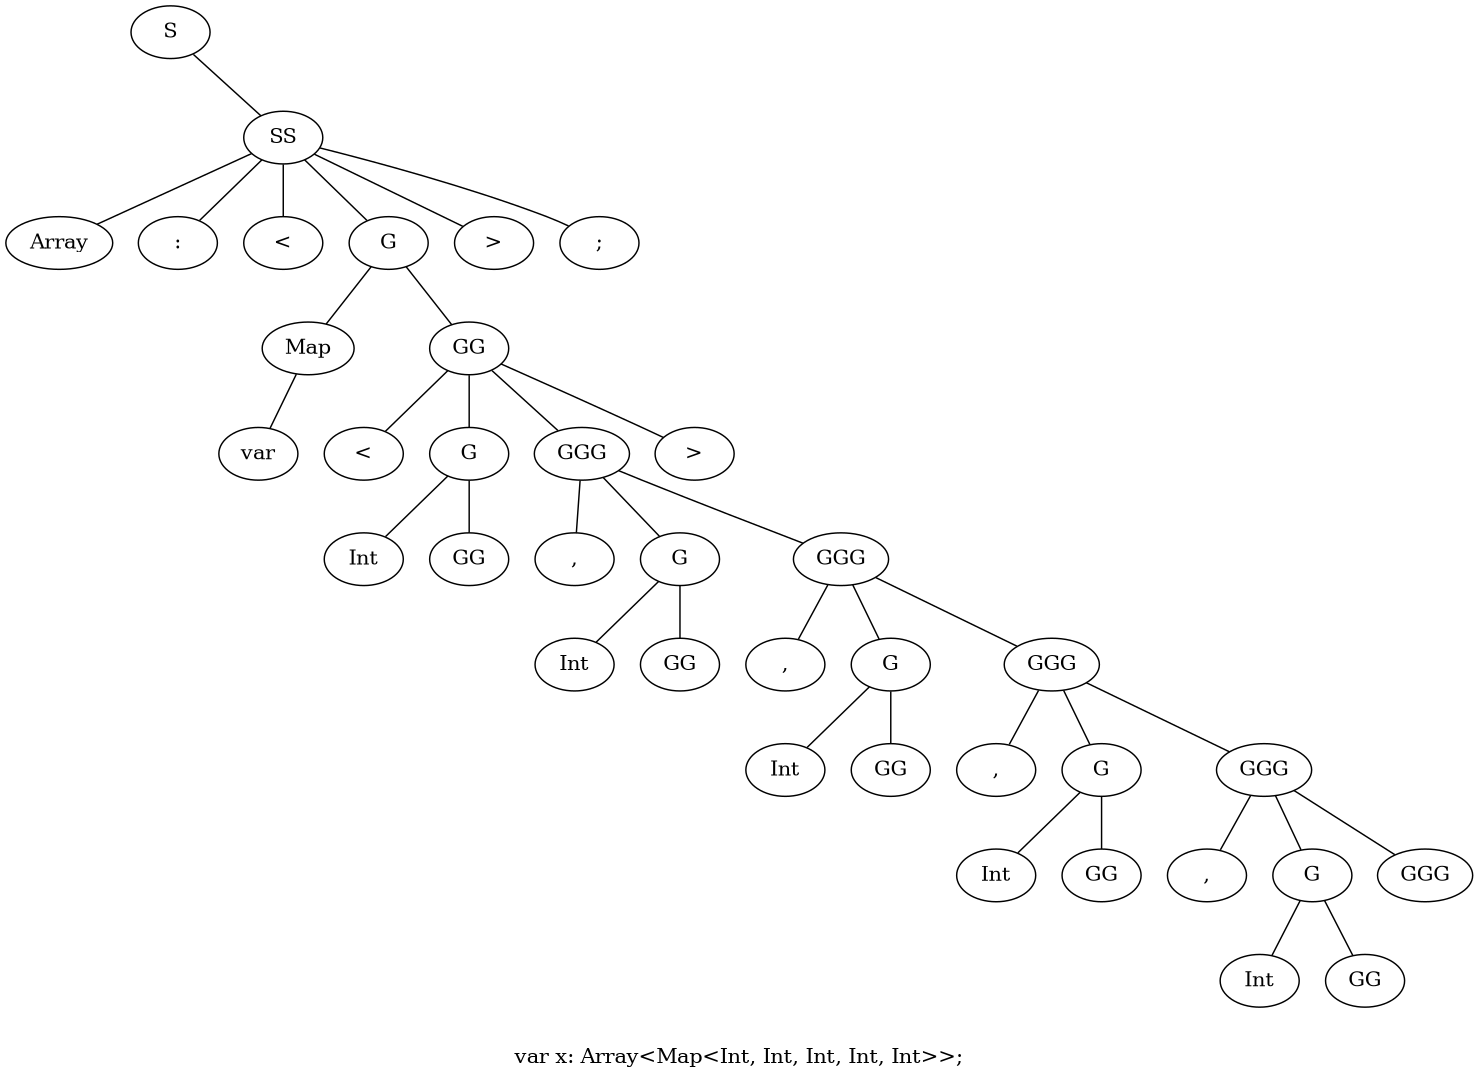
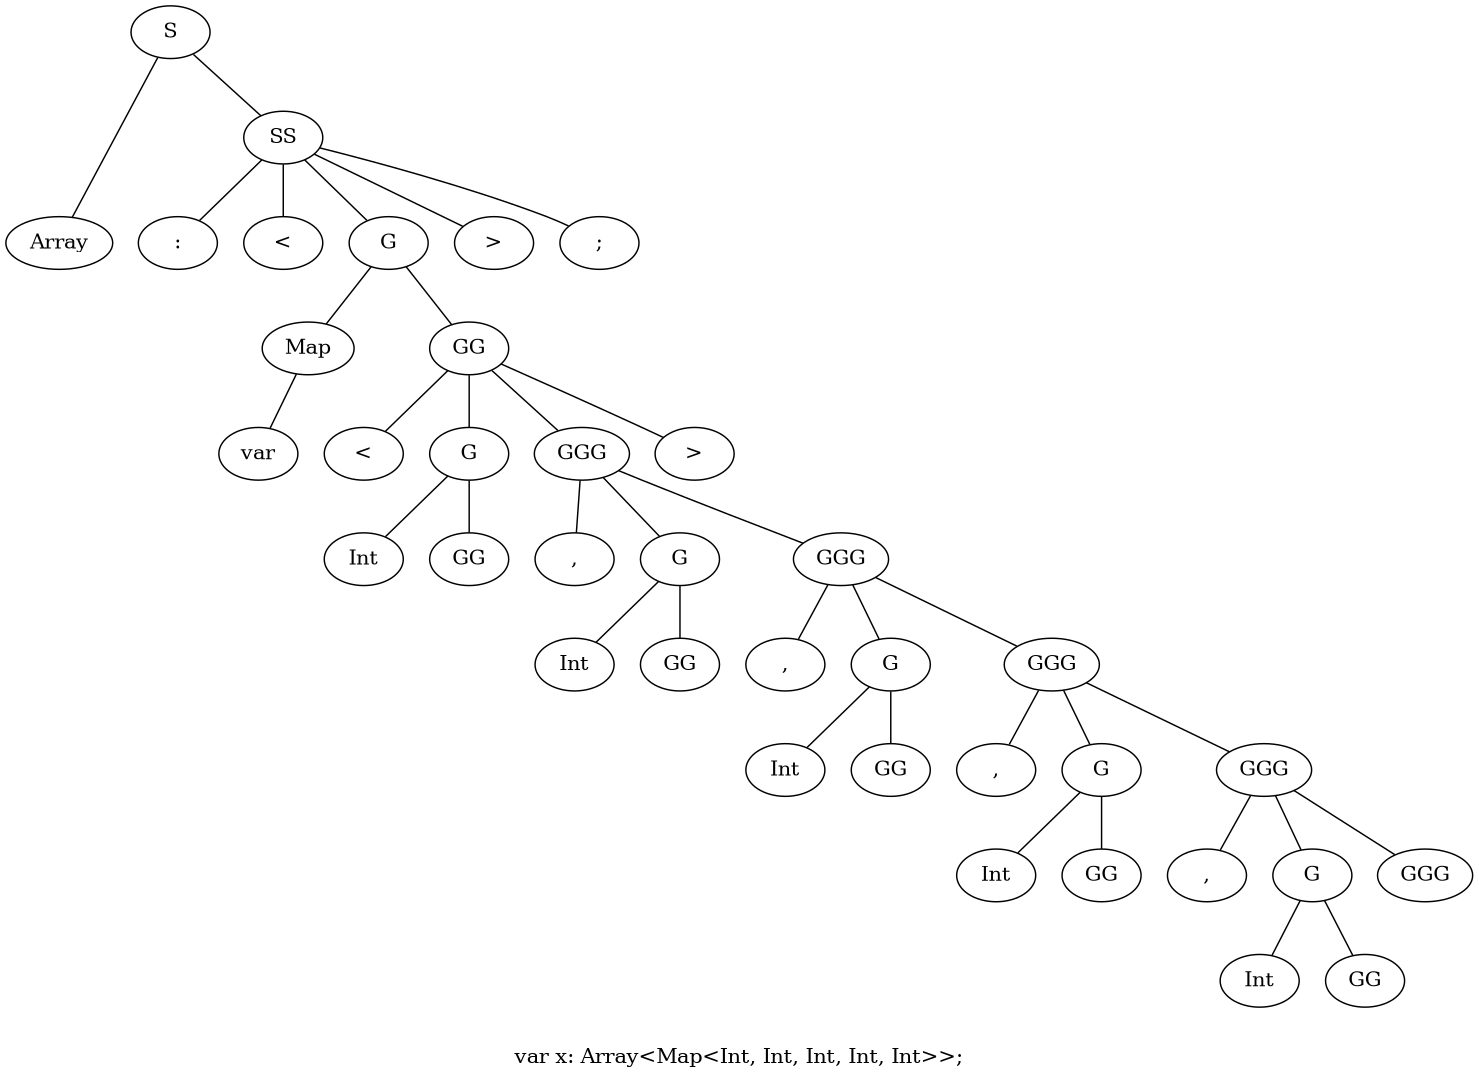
  graph {
    label="var x: Array<Map<Int, Int, Int, Int, Int>>;"
    n1 [label=S]
    n2 [label=SS]
    n3 [label=var]
    n4 [label=":"]
    n5 [label=Array]
    n6 [label="<"]
    n7 [label=G]
    n8 [label=">"]
    n9 [label=";"]
    n10 [label=Map]
    n11 [label=GG]
    n12 [label="<"]
    n13 [label=G]
    n14 [label=GGG]
    n15 [label=">"]
    n16 [label=Int]
    n17 [label=GG]
    n18 [label=","]
    n19 [label=G]
    n20 [label=GGG]
    n21 [label=Int]
    n22 [label=GG]
    n23 [label=","]
    n24 [label=G]
    n25 [label=GGG]
    n26 [label=Int]
    n27 [label=GG]
    n28 [label=","]
    n29 [label=G]
    n30 [label=GGG]
    n31 [label=Int]
    n32 [label=GG]
    n33 [label=","]
    n34 [label=G]
    n35 [label=GGG]
    n36 [label=Int]
    n37 [label=GG]
    n1 -- n2
    n2 -- n4
-   n2 -- n5
+   n1 -- n5
    n2 -- n6
    n2 -- n7
    n2 -- n8
    n2 -- n9
    n7 -- n10
    n7 -- n11
    n10 -- n3
    n11 -- n12
    n11 -- n13
    n11 -- n14
    n11 -- n15
    n13 -- n16
    n13 -- n17
    n14 -- n18
    n14 -- n19
    n14 -- n20
    n19 -- n21
    n19 -- n22
    n20 -- n23
    n20 -- n24
    n20 -- n25
    n24 -- n26
    n24 -- n27
    n25 -- n28
    n25 -- n29
    n25 -- n30
    n29 -- n31
    n29 -- n32
    n30 -- n33
    n30 -- n34
    n30 -- n35
    n34 -- n36
    n34 -- n37
  }
